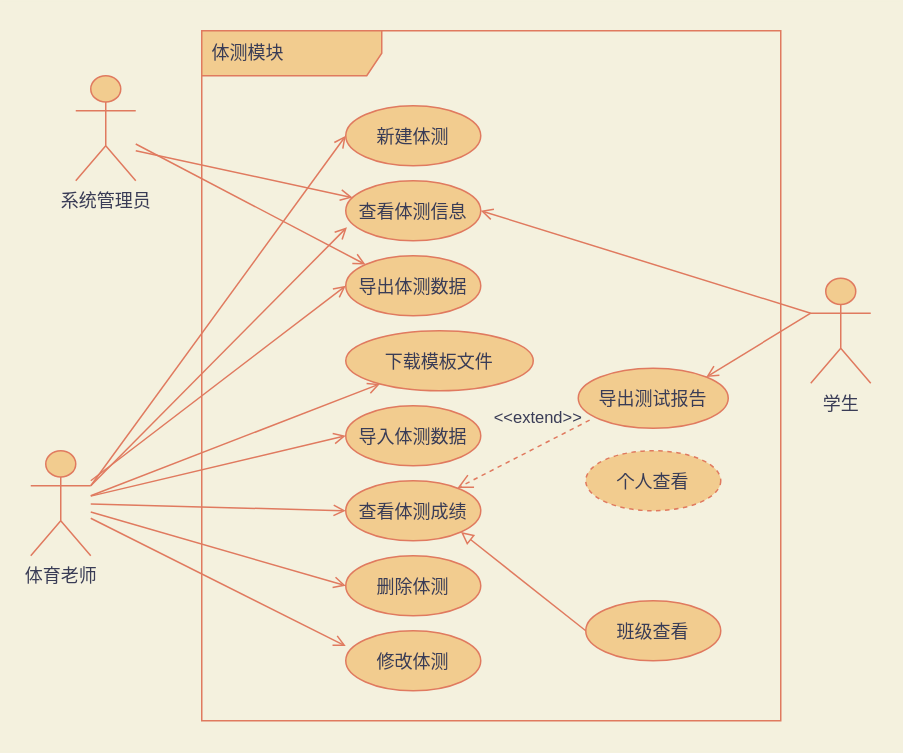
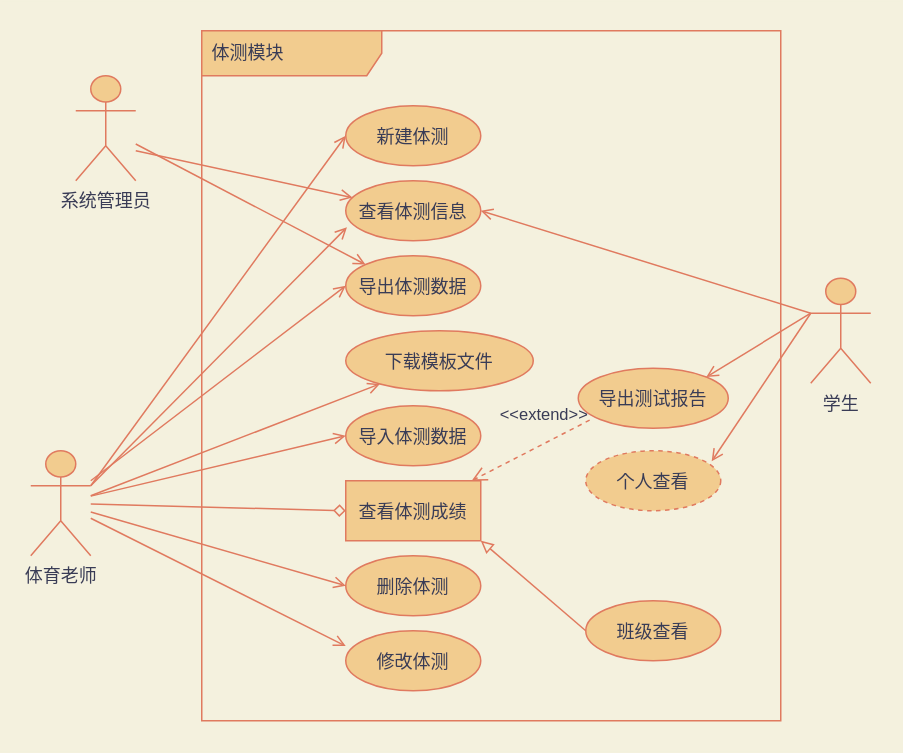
  <mxCell id="0" />
  <mxCell id="1" parent="0" />
  <mxCell id="2" value="体育老师" style="shape=umlActor;verticalLabelPosition=bottom;verticalAlign=top;html=1;fillColor=#F2CC8F;strokeColor=#E07A5F;fontColor=#393C56;" parent="1" vertex="1"><mxGeometry x="20" y="300" width="40" height="70" as="geometry" /></mxCell>
  <mxCell id="3" value="系统管理员" style="shape=umlActor;verticalLabelPosition=bottom;verticalAlign=top;html=1;fillColor=#F2CC8F;strokeColor=#E07A5F;fontColor=#393C56;" parent="1" vertex="1"><mxGeometry x="50" y="50" width="40" height="70" as="geometry" /></mxCell>
  <mxCell id="4" value="学生" style="shape=umlActor;verticalLabelPosition=bottom;verticalAlign=top;html=1;fillColor=#F2CC8F;strokeColor=#E07A5F;fontColor=#393C56;" parent="1" vertex="1"><mxGeometry x="540" y="185" width="40" height="70" as="geometry" /></mxCell>
  <mxCell id="5" value="新建体测" style="ellipse;fillColor=#F2CC8F;strokeColor=#E07A5F;fontColor=#393C56;" parent="1" vertex="1"><mxGeometry x="230" y="70" width="90" height="40" as="geometry" /></mxCell>
  <mxCell id="6" value="查看体测信息" style="ellipse;fillColor=#F2CC8F;strokeColor=#E07A5F;fontColor=#393C56;" parent="1" vertex="1"><mxGeometry x="230" y="120" width="90" height="40" as="geometry" /></mxCell>
  <mxCell id="7" value="" style="html=1;verticalAlign=bottom;labelBackgroundColor=none;endArrow=open;endFill=0;rounded=0;entryX=0;entryY=0.5;entryDx=0;entryDy=0;strokeColor=#E07A5F;fontColor=#393C56;exitX=1;exitY=0.333;exitDx=0;exitDy=0;exitPerimeter=0;" parent="1" source="2" target="5" edge="1"><mxGeometry width="160" relative="1" as="geometry"><mxPoint x="210" y="250" as="sourcePoint" /><mxPoint x="370" y="250" as="targetPoint" /></mxGeometry></mxCell>
  <mxCell id="8" value="" style="html=1;verticalAlign=bottom;labelBackgroundColor=none;endArrow=open;endFill=0;rounded=0;strokeColor=#E07A5F;fontColor=#393C56;" parent="1" target="6" edge="1"><mxGeometry width="160" relative="1" as="geometry"><mxPoint x="90" y="100" as="sourcePoint" /><mxPoint x="240" y="100" as="targetPoint" /></mxGeometry></mxCell>
  <mxCell id="9" value="&amp;lt;&amp;lt;extend&amp;gt;&amp;gt;" style="endArrow=open;startArrow=none;endFill=0;startFill=0;endSize=8;html=1;verticalAlign=bottom;dashed=1;labelBackgroundColor=none;rounded=0;strokeColor=#E07A5F;fontColor=#393C56;exitX=0.076;exitY=0.865;exitDx=0;exitDy=0;exitPerimeter=0;" parent="1" target="25" edge="1" source="10"><mxGeometry x="-0.323" y="-9" width="160" relative="1" as="geometry"><mxPoint x="410" y="220" as="sourcePoint" /><mxPoint x="420" y="100" as="targetPoint" /><mxPoint as="offset" /></mxGeometry></mxCell>
  <mxCell id="10" value="导出测试报告" style="ellipse;fillColor=#F2CC8F;strokeColor=#E07A5F;fontColor=#393C56;" parent="1" vertex="1"><mxGeometry x="385" y="245" width="100" height="40" as="geometry" /></mxCell>
  <mxCell id="11" value="" style="html=1;verticalAlign=bottom;labelBackgroundColor=none;endArrow=open;endFill=0;rounded=0;entryX=1;entryY=0;entryDx=0;entryDy=0;strokeColor=#E07A5F;fontColor=#393C56;exitX=0;exitY=0.333;exitDx=0;exitDy=0;exitPerimeter=0;" parent="1" source="4" target="10" edge="1"><mxGeometry width="160" relative="1" as="geometry"><mxPoint x="590" y="243.333" as="sourcePoint" /><mxPoint x="516" y="103.4" as="targetPoint" /></mxGeometry></mxCell>
  <mxCell id="12" value="导入体测数据" style="ellipse;fillColor=#F2CC8F;strokeColor=#E07A5F;fontColor=#393C56;" parent="1" vertex="1"><mxGeometry x="230" y="270" width="90" height="40" as="geometry" /></mxCell>
  <mxCell id="13" value="" style="html=1;verticalAlign=bottom;labelBackgroundColor=none;endArrow=open;endFill=0;rounded=0;entryX=0;entryY=0.5;entryDx=0;entryDy=0;strokeColor=#E07A5F;fontColor=#393C56;" parent="1" source="2" target="12" edge="1"><mxGeometry width="160" relative="1" as="geometry"><mxPoint x="100" y="110" as="sourcePoint" /><mxPoint x="244.534" y="141.251" as="targetPoint" /></mxGeometry></mxCell>
  <mxCell id="14" value="" style="html=1;verticalAlign=bottom;labelBackgroundColor=none;endArrow=open;endFill=0;rounded=0;entryX=0;entryY=0;entryDx=0;entryDy=0;strokeColor=#E07A5F;fontColor=#393C56;" parent="1" source="3" target="15" edge="1"><mxGeometry width="160" relative="1" as="geometry"><mxPoint x="110" y="120" as="sourcePoint" /><mxPoint x="180" y="180" as="targetPoint" /></mxGeometry></mxCell>
  <mxCell id="15" value="导出体测数据" style="ellipse;fillColor=#F2CC8F;strokeColor=#E07A5F;fontColor=#393C56;" parent="1" vertex="1"><mxGeometry x="230" y="170" width="90" height="40" as="geometry" /></mxCell>
  <mxCell id="16" value="删除体测" style="ellipse;fillColor=#F2CC8F;strokeColor=#E07A5F;fontColor=#393C56;" parent="1" vertex="1"><mxGeometry x="230" y="370" width="90" height="40" as="geometry" /></mxCell>
  <mxCell id="17" value="" style="html=1;verticalAlign=bottom;labelBackgroundColor=none;endArrow=open;endFill=0;rounded=0;entryX=0;entryY=0.5;entryDx=0;entryDy=0;strokeColor=#E07A5F;fontColor=#393C56;" parent="1" target="15" edge="1"><mxGeometry width="160" relative="1" as="geometry"><mxPoint x="60" y="320" as="sourcePoint" /><mxPoint x="240" y="200" as="targetPoint" /></mxGeometry></mxCell>
  <mxCell id="18" value="" style="html=1;verticalAlign=bottom;labelBackgroundColor=none;endArrow=open;endFill=0;rounded=0;entryX=0;entryY=0.5;entryDx=0;entryDy=0;strokeColor=#E07A5F;fontColor=#393C56;" parent="1" source="2" target="16" edge="1"><mxGeometry width="160" relative="1" as="geometry"><mxPoint x="110" y="275.625" as="sourcePoint" /><mxPoint x="250" y="210" as="targetPoint" /></mxGeometry></mxCell>
  <mxCell id="19" value="修改体测" style="ellipse;fillColor=#F2CC8F;strokeColor=#E07A5F;fontColor=#393C56;" parent="1" vertex="1"><mxGeometry x="230" y="420" width="90" height="40" as="geometry" /></mxCell>
  <mxCell id="20" value="" style="html=1;verticalAlign=bottom;labelBackgroundColor=none;endArrow=open;endFill=0;rounded=0;entryX=0;entryY=0.255;entryDx=0;entryDy=0;entryPerimeter=0;strokeColor=#E07A5F;fontColor=#393C56;" parent="1" source="2" target="19" edge="1"><mxGeometry width="160" relative="1" as="geometry"><mxPoint x="100" y="278.125" as="sourcePoint" /><mxPoint x="240" y="300" as="targetPoint" /></mxGeometry></mxCell>
  <mxCell id="21" value="体测模块" style="shape=umlFrame;whiteSpace=wrap;html=1;width=120;height=30;boundedLbl=1;verticalAlign=middle;align=left;spacingLeft=5;fillColor=#F2CC8F;strokeColor=#E07A5F;fontColor=#393C56;" parent="1" vertex="1"><mxGeometry x="134" y="20" width="386" height="460" as="geometry" /></mxCell>
  <mxCell id="22" value="" style="html=1;verticalAlign=bottom;labelBackgroundColor=none;endArrow=open;endFill=0;rounded=0;entryX=0.009;entryY=0.775;entryDx=0;entryDy=0;strokeColor=#E07A5F;fontColor=#393C56;exitX=1;exitY=0.333;exitDx=0;exitDy=0;exitPerimeter=0;entryPerimeter=0;" edge="1" parent="1" source="2" target="6"><mxGeometry width="160" relative="1" as="geometry"><mxPoint x="100" y="265.625" as="sourcePoint" /><mxPoint x="240" y="200" as="targetPoint" /></mxGeometry></mxCell>
  <mxCell id="23" value="下载模板文件" style="ellipse;fillColor=#F2CC8F;strokeColor=#E07A5F;fontColor=#393C56;" vertex="1" parent="1"><mxGeometry x="230" y="220" width="125" height="40" as="geometry" /></mxCell>
  <mxCell id="24" value="" style="html=1;verticalAlign=bottom;labelBackgroundColor=none;endArrow=open;endFill=0;rounded=0;strokeColor=#E07A5F;fontColor=#393C56;" edge="1" parent="1" target="23"><mxGeometry width="160" relative="1" as="geometry"><mxPoint x="60" y="330" as="sourcePoint" /><mxPoint x="240" y="250" as="targetPoint" /></mxGeometry></mxCell>
- <mxCell id="25" value="查看体测成绩" style="ellipse;fillColor=#F2CC8F;strokeColor=#E07A5F;fontColor=#393C56;" vertex="1" parent="1"><mxGeometry x="230" y="320" width="90" height="40" as="geometry" /></mxCell>
- <mxCell id="26" value="" style="html=1;verticalAlign=bottom;labelBackgroundColor=none;endArrow=open;endFill=0;rounded=0;entryX=0;entryY=0.5;entryDx=0;entryDy=0;strokeColor=#E07A5F;fontColor=#393C56;" edge="1" parent="1" source="2" target="25"><mxGeometry width="160" relative="1" as="geometry"><mxPoint x="60" y="280" as="sourcePoint" /><mxPoint x="240" y="300" as="targetPoint" /></mxGeometry></mxCell>
+ <mxCell id="25" value="查看体测成绩" style="fillColor=#F2CC8F;strokeColor=#E07A5F;fontColor=#393C56;rounded=0;" vertex="1" parent="1"><mxGeometry x="230" y="320" width="90" height="40" as="geometry" /></mxCell>
+ <mxCell id="26" value="" style="html=1;verticalAlign=bottom;labelBackgroundColor=none;endArrow=diamond;endFill=0;rounded=0;entryX=0;entryY=0.5;entryDx=0;entryDy=0;strokeColor=#E07A5F;fontColor=#393C56;" edge="1" parent="1" source="2" target="25"><mxGeometry width="160" relative="1" as="geometry"><mxPoint x="60" y="280" as="sourcePoint" /><mxPoint x="240" y="300" as="targetPoint" /></mxGeometry></mxCell>
  <mxCell id="27" value="个人查看" style="ellipse;fillColor=#F2CC8F;strokeColor=#E07A5F;fontColor=#393C56;dashed=1;" vertex="1" parent="1"><mxGeometry x="390" y="300" width="90" height="40" as="geometry" /></mxCell>
  <mxCell id="28" value="班级查看" style="ellipse;fillColor=#F2CC8F;strokeColor=#E07A5F;fontColor=#393C56;" vertex="1" parent="1"><mxGeometry x="390" y="400" width="90" height="40" as="geometry" /></mxCell>
  <mxCell id="29" value="" style="html=1;verticalAlign=bottom;labelBackgroundColor=none;endArrow=block;endFill=0;rounded=0;entryX=1;entryY=1;entryDx=0;entryDy=0;strokeColor=#E07A5F;fontColor=#393C56;" edge="1" parent="1" target="25"><mxGeometry width="160" relative="1" as="geometry"><mxPoint x="390" y="420" as="sourcePoint" /><mxPoint x="330" y="350" as="targetPoint" /></mxGeometry></mxCell>
  <mxCell id="30" value="" style="html=1;verticalAlign=bottom;labelBackgroundColor=none;endArrow=open;endFill=0;rounded=0;entryX=1;entryY=0.5;entryDx=0;entryDy=0;strokeColor=#E07A5F;fontColor=#393C56;exitX=0;exitY=0.333;exitDx=0;exitDy=0;exitPerimeter=0;" edge="1" parent="1" source="4" target="6"><mxGeometry width="160" relative="1" as="geometry"><mxPoint x="540" y="180" as="sourcePoint" /><mxPoint x="480.355" y="260.858" as="targetPoint" /></mxGeometry></mxCell>
+ <mxCell id="31" value="" style="html=1;verticalAlign=bottom;labelBackgroundColor=none;endArrow=open;endFill=0;rounded=0;entryX=0.933;entryY=0.175;entryDx=0;entryDy=0;strokeColor=#E07A5F;fontColor=#393C56;entryPerimeter=0;exitX=0;exitY=0.333;exitDx=0;exitDy=0;exitPerimeter=0;" edge="1" parent="1" source="4" target="27"><mxGeometry width="160" relative="1" as="geometry"><mxPoint x="540" y="190" as="sourcePoint" /><mxPoint x="490.355" y="270.858" as="targetPoint" /></mxGeometry></mxCell>
